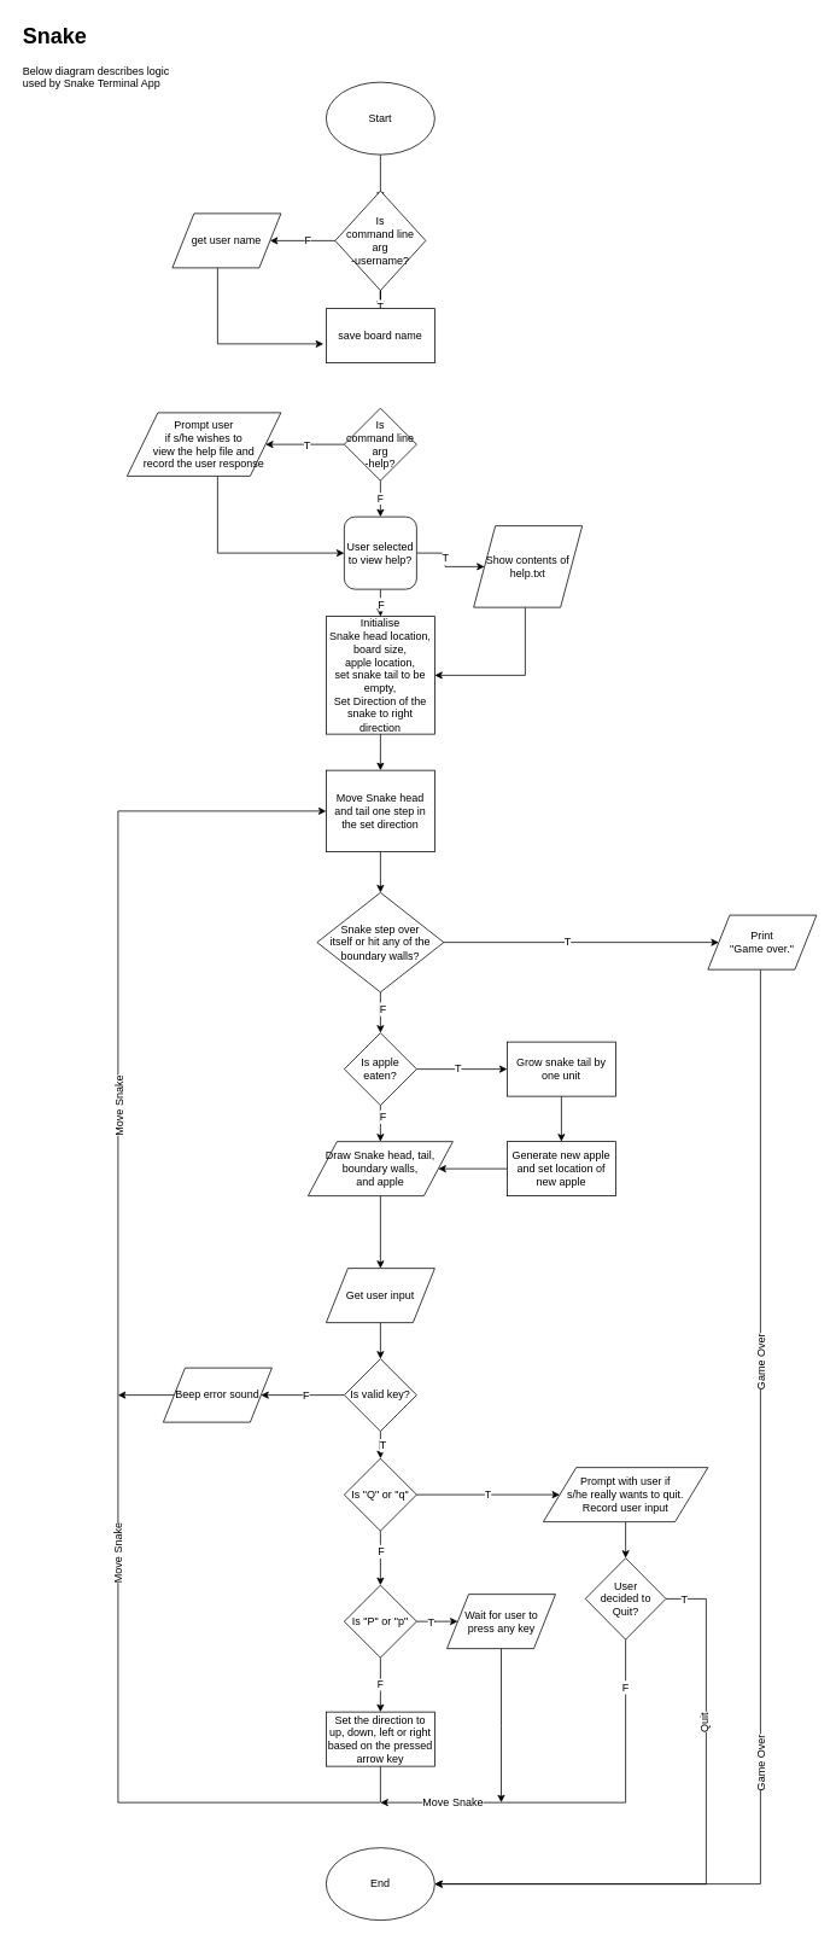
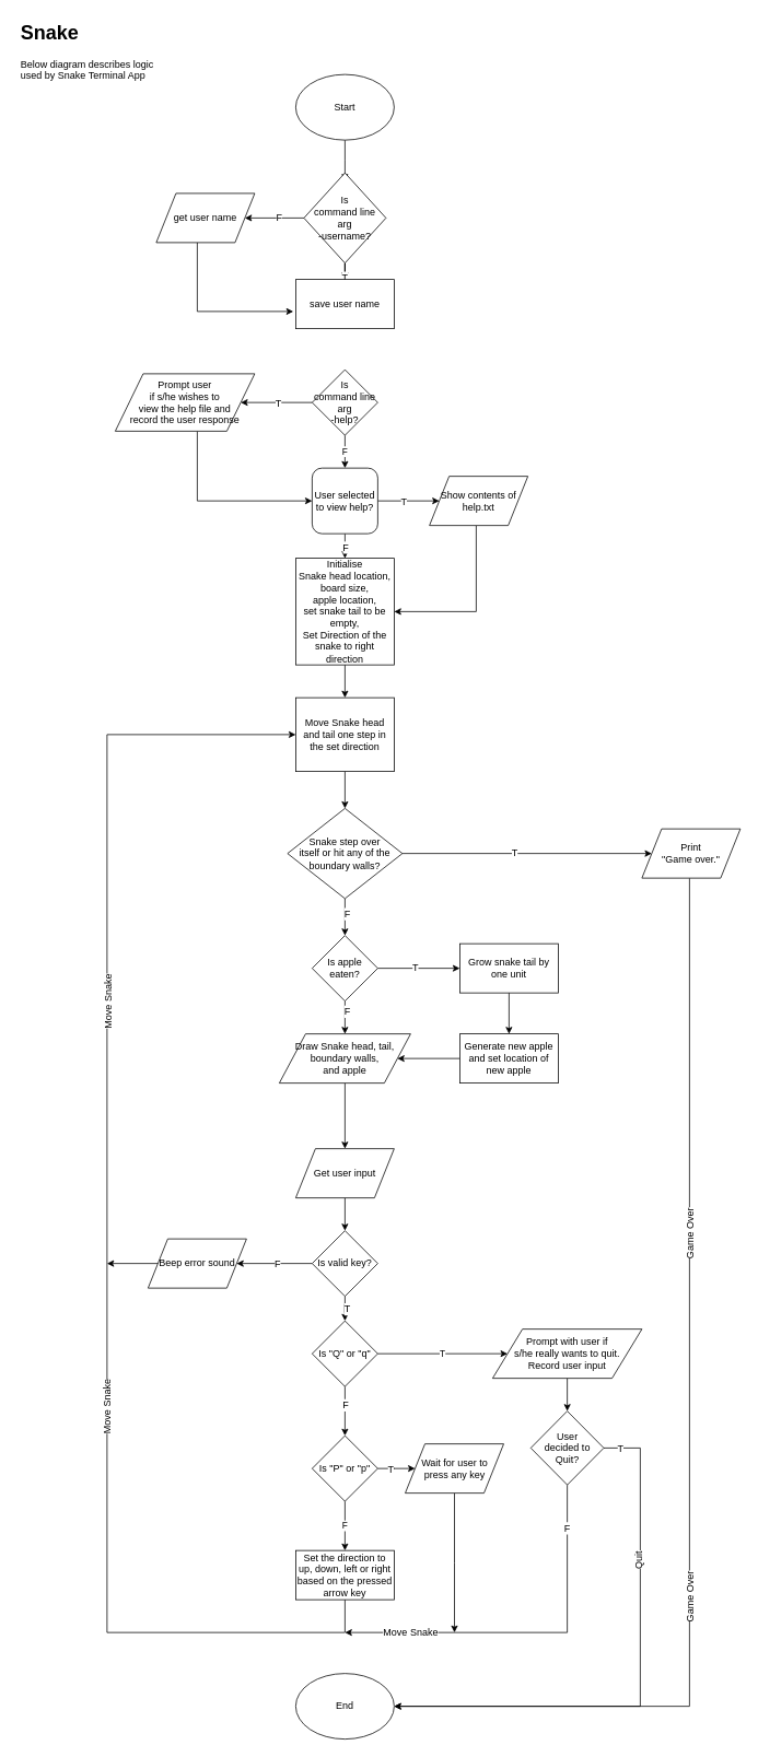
  <mxCell id="0" />
  <mxCell id="1" parent="0" />
  <mxCell id="2" value="" style="edgeStyle=orthogonalEdgeStyle;rounded=0;orthogonalLoop=1;jettySize=auto;html=1;" parent="1" source="3" edge="1"><mxGeometry relative="1" as="geometry"><mxPoint x="420" y="220" as="targetPoint" /></mxGeometry></mxCell>
  <mxCell id="3" value="Start" style="ellipse;whiteSpace=wrap;html=1;" parent="1" vertex="1"><mxGeometry x="360" y="90" width="120" height="80" as="geometry" /></mxCell>
  <mxCell id="4" value="" style="edgeStyle=orthogonalEdgeStyle;rounded=0;orthogonalLoop=1;jettySize=auto;html=1;" parent="1" source="8" target="10" edge="1"><mxGeometry relative="1" as="geometry" /></mxCell>
  <mxCell id="5" value="F" style="text;html=1;resizable=0;points=[];align=center;verticalAlign=middle;labelBackgroundColor=#ffffff;" parent="4" vertex="1" connectable="0"><mxGeometry x="-0.146" y="-1" relative="1" as="geometry"><mxPoint as="offset" /></mxGeometry></mxCell>
  <mxCell id="6" value="" style="edgeStyle=orthogonalEdgeStyle;rounded=0;orthogonalLoop=1;jettySize=auto;html=1;" parent="1" source="8" target="11" edge="1"><mxGeometry relative="1" as="geometry" /></mxCell>
  <mxCell id="7" value="T" style="text;html=1;resizable=0;points=[];align=center;verticalAlign=middle;labelBackgroundColor=#ffffff;" parent="6" vertex="1" connectable="0"><mxGeometry x="-0.25" y="1" relative="1" as="geometry"><mxPoint as="offset" /></mxGeometry></mxCell>
  <mxCell id="8" value="Is&lt;br&gt;command line &lt;br&gt;arg &lt;br&gt;-username?" style="rhombus;whiteSpace=wrap;html=1;" parent="1" vertex="1"><mxGeometry x="370" y="210" width="100" height="110" as="geometry" /></mxCell>
  <mxCell id="9" style="edgeStyle=orthogonalEdgeStyle;rounded=0;orthogonalLoop=1;jettySize=auto;html=1;entryX=-0.025;entryY=0.65;entryDx=0;entryDy=0;entryPerimeter=0;" parent="1" source="10" target="11" edge="1"><mxGeometry relative="1" as="geometry"><Array as="points"><mxPoint x="240" y="379" /></Array></mxGeometry></mxCell>
  <mxCell id="10" value="get user name" style="shape=parallelogram;perimeter=parallelogramPerimeter;whiteSpace=wrap;html=1;" parent="1" vertex="1"><mxGeometry x="190" y="235" width="120" height="60" as="geometry" /></mxCell>
- <mxCell id="11" value="save board name" style="rounded=0;whiteSpace=wrap;html=1;" parent="1" vertex="1"><mxGeometry x="360" y="340" width="120" height="60" as="geometry" /></mxCell>
+ <mxCell id="11" value="save user name" style="rounded=0;whiteSpace=wrap;html=1;" parent="1" vertex="1"><mxGeometry x="360" y="340" width="120" height="60" as="geometry" /></mxCell>
  <mxCell id="12" value="" style="edgeStyle=orthogonalEdgeStyle;rounded=0;orthogonalLoop=1;jettySize=auto;html=1;" parent="1" source="13" target="15" edge="1"><mxGeometry relative="1" as="geometry" /></mxCell>
  <mxCell id="13" value="Initialise &lt;br&gt;Snake head location, board size,&lt;br&gt;apple location, &lt;br&gt;set snake tail to be empty,&lt;br&gt;Set Direction of the snake to right direction" style="rounded=0;whiteSpace=wrap;html=1;" parent="1" vertex="1"><mxGeometry x="360" y="680" width="120" height="130" as="geometry" /></mxCell>
  <mxCell id="14" value="" style="edgeStyle=orthogonalEdgeStyle;rounded=0;orthogonalLoop=1;jettySize=auto;html=1;" parent="1" source="15" target="45" edge="1"><mxGeometry relative="1" as="geometry" /></mxCell>
  <mxCell id="15" value="Move Snake head and tail one step in the set direction" style="rounded=0;whiteSpace=wrap;html=1;" parent="1" vertex="1"><mxGeometry x="360" y="850" width="120" height="90" as="geometry" /></mxCell>
  <mxCell id="16" value="" style="edgeStyle=orthogonalEdgeStyle;rounded=0;orthogonalLoop=1;jettySize=auto;html=1;" parent="1" edge="1"><mxGeometry relative="1" as="geometry"><mxPoint x="678" y="2040" as="sourcePoint" /></mxGeometry></mxCell>
  <mxCell id="17" value="T" style="text;html=1;resizable=0;points=[];align=center;verticalAlign=middle;labelBackgroundColor=#ffffff;" parent="16" vertex="1" connectable="0"><mxGeometry x="-0.36" relative="1" as="geometry"><mxPoint as="offset" /></mxGeometry></mxCell>
  <mxCell id="18" value="End" style="ellipse;whiteSpace=wrap;html=1;" parent="1" vertex="1"><mxGeometry x="360" y="2040" width="120" height="80" as="geometry" /></mxCell>
  <mxCell id="19" value="F" style="edgeStyle=orthogonalEdgeStyle;rounded=0;orthogonalLoop=1;jettySize=auto;html=1;" parent="1" source="22" target="27" edge="1"><mxGeometry relative="1" as="geometry" /></mxCell>
  <mxCell id="20" value="" style="edgeStyle=orthogonalEdgeStyle;rounded=0;orthogonalLoop=1;jettySize=auto;html=1;" parent="1" source="22" target="29" edge="1"><mxGeometry relative="1" as="geometry" /></mxCell>
  <mxCell id="21" value="T" style="text;html=1;resizable=0;points=[];align=center;verticalAlign=middle;labelBackgroundColor=#ffffff;" parent="20" vertex="1" connectable="0"><mxGeometry x="-0.043" y="1" relative="1" as="geometry"><mxPoint as="offset" /></mxGeometry></mxCell>
  <mxCell id="22" value="Is &lt;br&gt;command line arg &lt;br&gt;-help?" style="rhombus;whiteSpace=wrap;html=1;" parent="1" vertex="1"><mxGeometry x="380" y="450" width="80" height="80" as="geometry" /></mxCell>
  <mxCell id="23" value="" style="edgeStyle=orthogonalEdgeStyle;rounded=0;orthogonalLoop=1;jettySize=auto;html=1;" parent="1" source="27" target="31" edge="1"><mxGeometry relative="1" as="geometry" /></mxCell>
  <mxCell id="24" value="T" style="text;html=1;resizable=0;points=[];align=center;verticalAlign=middle;labelBackgroundColor=#ffffff;" parent="23" vertex="1" connectable="0"><mxGeometry x="-0.173" relative="1" as="geometry"><mxPoint as="offset" /></mxGeometry></mxCell>
  <mxCell id="25" value="" style="edgeStyle=orthogonalEdgeStyle;rounded=0;orthogonalLoop=1;jettySize=auto;html=1;" parent="1" source="27" target="13" edge="1"><mxGeometry relative="1" as="geometry" /></mxCell>
  <mxCell id="26" value="F" style="text;html=1;resizable=0;points=[];align=center;verticalAlign=middle;labelBackgroundColor=#ffffff;" parent="25" vertex="1" connectable="0"><mxGeometry x="-0.36" relative="1" as="geometry"><mxPoint as="offset" /></mxGeometry></mxCell>
  <mxCell id="27" value="User selected to view help?" style="whiteSpace=wrap;html=1;rounded=1;" parent="1" vertex="1"><mxGeometry x="380" y="570" width="80" height="80" as="geometry" /></mxCell>
  <mxCell id="28" style="edgeStyle=orthogonalEdgeStyle;rounded=0;orthogonalLoop=1;jettySize=auto;html=1;entryX=0;entryY=0.5;entryDx=0;entryDy=0;" parent="1" source="29" target="27" edge="1"><mxGeometry relative="1" as="geometry"><Array as="points"><mxPoint x="240" y="610" /></Array></mxGeometry></mxCell>
  <mxCell id="29" value="Prompt user &lt;br&gt;if s/he wishes to &lt;br&gt;view the help file and&lt;br&gt;record the user response" style="shape=parallelogram;perimeter=parallelogramPerimeter;whiteSpace=wrap;html=1;" parent="1" vertex="1"><mxGeometry x="140" y="455" width="170" height="70" as="geometry" /></mxCell>
  <mxCell id="30" style="edgeStyle=orthogonalEdgeStyle;rounded=0;orthogonalLoop=1;jettySize=auto;html=1;entryX=1;entryY=0.5;entryDx=0;entryDy=0;" parent="1" source="31" target="13" edge="1"><mxGeometry relative="1" as="geometry"><Array as="points"><mxPoint x="580" y="745" /></Array></mxGeometry></mxCell>
- <mxCell id="31" value="Show contents of help.txt" style="shape=parallelogram;perimeter=parallelogramPerimeter;whiteSpace=wrap;html=1;" parent="1" vertex="1"><mxGeometry x="523" y="580" width="120" height="90" as="geometry" /></mxCell>
+ <mxCell id="31" value="Show contents of help.txt" style="shape=parallelogram;perimeter=parallelogramPerimeter;whiteSpace=wrap;html=1;" parent="1" vertex="1"><mxGeometry x="523" y="580" width="120" height="60" as="geometry" /></mxCell>
  <mxCell id="32" value="" style="edgeStyle=orthogonalEdgeStyle;rounded=0;orthogonalLoop=1;jettySize=auto;html=1;" parent="1" source="36" target="38" edge="1"><mxGeometry relative="1" as="geometry" /></mxCell>
  <mxCell id="33" value="T" style="text;html=1;resizable=0;points=[];align=center;verticalAlign=middle;labelBackgroundColor=#ffffff;" parent="32" vertex="1" connectable="0"><mxGeometry x="-0.1" y="2" relative="1" as="geometry"><mxPoint as="offset" /></mxGeometry></mxCell>
  <mxCell id="34" value="" style="edgeStyle=orthogonalEdgeStyle;rounded=0;orthogonalLoop=1;jettySize=auto;html=1;" parent="1" source="36" target="47" edge="1"><mxGeometry relative="1" as="geometry" /></mxCell>
  <mxCell id="35" value="F" style="text;html=1;resizable=0;points=[];align=center;verticalAlign=middle;labelBackgroundColor=#ffffff;" parent="34" vertex="1" connectable="0"><mxGeometry x="-0.4" y="2" relative="1" as="geometry"><mxPoint as="offset" /></mxGeometry></mxCell>
  <mxCell id="36" value="Is apple eaten?" style="rhombus;whiteSpace=wrap;html=1;" parent="1" vertex="1"><mxGeometry x="380" y="1140" width="80" height="80" as="geometry" /></mxCell>
  <mxCell id="37" value="" style="edgeStyle=orthogonalEdgeStyle;rounded=0;orthogonalLoop=1;jettySize=auto;html=1;" parent="1" source="38" target="40" edge="1"><mxGeometry relative="1" as="geometry" /></mxCell>
  <mxCell id="38" value="Grow snake tail by one unit" style="rounded=0;whiteSpace=wrap;html=1;" parent="1" vertex="1"><mxGeometry x="560" y="1150" width="120" height="60" as="geometry" /></mxCell>
  <mxCell id="39" value="" style="edgeStyle=orthogonalEdgeStyle;rounded=0;orthogonalLoop=1;jettySize=auto;html=1;" parent="1" source="40" target="47" edge="1"><mxGeometry relative="1" as="geometry" /></mxCell>
  <mxCell id="40" value="Generate new apple and set location of new apple" style="rounded=0;whiteSpace=wrap;html=1;" parent="1" vertex="1"><mxGeometry x="560" y="1260" width="120" height="60" as="geometry" /></mxCell>
  <mxCell id="41" value="" style="edgeStyle=orthogonalEdgeStyle;rounded=0;orthogonalLoop=1;jettySize=auto;html=1;" parent="1" source="45" target="36" edge="1"><mxGeometry relative="1" as="geometry" /></mxCell>
  <mxCell id="42" value="F" style="text;html=1;resizable=0;points=[];align=center;verticalAlign=middle;labelBackgroundColor=#ffffff;" parent="41" vertex="1" connectable="0"><mxGeometry x="-0.2" y="2" relative="1" as="geometry"><mxPoint as="offset" /></mxGeometry></mxCell>
  <mxCell id="43" value="" style="edgeStyle=orthogonalEdgeStyle;rounded=0;orthogonalLoop=1;jettySize=auto;html=1;" parent="1" source="45" target="83" edge="1"><mxGeometry relative="1" as="geometry" /></mxCell>
  <mxCell id="44" value="T" style="text;html=1;resizable=0;points=[];align=center;verticalAlign=middle;labelBackgroundColor=#ffffff;" parent="43" vertex="1" connectable="0"><mxGeometry x="-0.105" y="1" relative="1" as="geometry"><mxPoint as="offset" /></mxGeometry></mxCell>
  <mxCell id="45" value="Snake step over &lt;br&gt;itself or hit any of the boundary walls?" style="rhombus;whiteSpace=wrap;html=1;" parent="1" vertex="1"><mxGeometry x="350" y="985" width="140" height="110" as="geometry" /></mxCell>
  <mxCell id="46" value="" style="edgeStyle=orthogonalEdgeStyle;rounded=0;orthogonalLoop=1;jettySize=auto;html=1;" parent="1" source="47" target="49" edge="1"><mxGeometry relative="1" as="geometry" /></mxCell>
  <mxCell id="47" value="Draw Snake head, tail, boundary walls,&lt;br&gt;and apple" style="shape=parallelogram;perimeter=parallelogramPerimeter;whiteSpace=wrap;html=1;" parent="1" vertex="1"><mxGeometry x="340" y="1260" width="160" height="60" as="geometry" /></mxCell>
  <mxCell id="48" value="" style="edgeStyle=orthogonalEdgeStyle;rounded=0;orthogonalLoop=1;jettySize=auto;html=1;" parent="1" source="49" target="54" edge="1"><mxGeometry relative="1" as="geometry" /></mxCell>
  <mxCell id="49" value="Get user input" style="shape=parallelogram;perimeter=parallelogramPerimeter;whiteSpace=wrap;html=1;" parent="1" vertex="1"><mxGeometry x="360" y="1400" width="120" height="60" as="geometry" /></mxCell>
  <mxCell id="50" value="" style="edgeStyle=orthogonalEdgeStyle;rounded=0;orthogonalLoop=1;jettySize=auto;html=1;" parent="1" source="54" target="58" edge="1"><mxGeometry relative="1" as="geometry" /></mxCell>
  <mxCell id="51" value="T" style="text;html=1;resizable=0;points=[];align=center;verticalAlign=middle;labelBackgroundColor=#ffffff;" parent="50" vertex="1" connectable="0"><mxGeometry x="0.4" y="2" relative="1" as="geometry"><mxPoint as="offset" /></mxGeometry></mxCell>
  <mxCell id="52" value="" style="edgeStyle=orthogonalEdgeStyle;rounded=0;orthogonalLoop=1;jettySize=auto;html=1;" parent="1" source="54" target="60" edge="1"><mxGeometry relative="1" as="geometry" /></mxCell>
  <mxCell id="53" value="F" style="text;html=1;resizable=0;points=[];align=center;verticalAlign=middle;labelBackgroundColor=#ffffff;" parent="52" vertex="1" connectable="0"><mxGeometry x="-0.065" relative="1" as="geometry"><mxPoint as="offset" /></mxGeometry></mxCell>
  <mxCell id="54" value="Is valid key?" style="rhombus;whiteSpace=wrap;html=1;" parent="1" vertex="1"><mxGeometry x="380" y="1500" width="80" height="80" as="geometry" /></mxCell>
  <mxCell id="55" value="T" style="edgeStyle=orthogonalEdgeStyle;rounded=0;orthogonalLoop=1;jettySize=auto;html=1;" parent="1" source="58" target="62" edge="1"><mxGeometry relative="1" as="geometry" /></mxCell>
  <mxCell id="56" value="" style="edgeStyle=orthogonalEdgeStyle;rounded=0;orthogonalLoop=1;jettySize=auto;html=1;" parent="1" source="58" target="73" edge="1"><mxGeometry relative="1" as="geometry" /></mxCell>
  <mxCell id="57" value="F" style="text;html=1;resizable=0;points=[];align=center;verticalAlign=middle;labelBackgroundColor=#ffffff;" parent="56" vertex="1" connectable="0"><mxGeometry x="-0.267" relative="1" as="geometry"><mxPoint as="offset" /></mxGeometry></mxCell>
  <mxCell id="58" value="Is &quot;Q&quot; or &quot;q&quot;" style="rhombus;whiteSpace=wrap;html=1;" parent="1" vertex="1"><mxGeometry x="380" y="1610" width="80" height="80" as="geometry" /></mxCell>
  <mxCell id="59" style="edgeStyle=orthogonalEdgeStyle;rounded=0;orthogonalLoop=1;jettySize=auto;html=1;" parent="1" source="60" edge="1"><mxGeometry relative="1" as="geometry"><mxPoint x="130" y="1540" as="targetPoint" /></mxGeometry></mxCell>
  <mxCell id="60" value="Beep error sound" style="shape=parallelogram;perimeter=parallelogramPerimeter;whiteSpace=wrap;html=1;" parent="1" vertex="1"><mxGeometry x="180" y="1510" width="120" height="60" as="geometry" /></mxCell>
  <mxCell id="61" value="" style="edgeStyle=orthogonalEdgeStyle;rounded=0;orthogonalLoop=1;jettySize=auto;html=1;" parent="1" source="62" target="69" edge="1"><mxGeometry relative="1" as="geometry" /></mxCell>
  <mxCell id="62" value="&lt;span style=&quot;white-space: normal&quot;&gt;Prompt with user if &lt;br&gt;s/he really wants to quit.&lt;/span&gt;&lt;br style=&quot;white-space: normal&quot;&gt;&lt;span style=&quot;white-space: normal&quot;&gt;Record user input&lt;/span&gt;" style="shape=parallelogram;perimeter=parallelogramPerimeter;whiteSpace=wrap;html=1;" parent="1" vertex="1"><mxGeometry x="600" y="1620" width="182" height="60" as="geometry" /></mxCell>
  <mxCell id="63" style="edgeStyle=orthogonalEdgeStyle;rounded=0;orthogonalLoop=1;jettySize=auto;html=1;" parent="1" source="69" edge="1"><mxGeometry relative="1" as="geometry"><mxPoint x="420" y="1990" as="targetPoint" /><Array as="points"><mxPoint x="691" y="1990" /></Array></mxGeometry></mxCell>
  <mxCell id="64" value="Move Snake" style="text;html=1;resizable=0;points=[];align=center;verticalAlign=middle;labelBackgroundColor=#ffffff;" parent="63" vertex="1" connectable="0"><mxGeometry x="0.65" y="-1" relative="1" as="geometry"><mxPoint as="offset" /></mxGeometry></mxCell>
  <mxCell id="65" value="F" style="text;html=1;resizable=0;points=[];align=center;verticalAlign=middle;labelBackgroundColor=#ffffff;" parent="63" vertex="1" connectable="0"><mxGeometry x="-0.769" y="-1" relative="1" as="geometry"><mxPoint as="offset" /></mxGeometry></mxCell>
  <mxCell id="66" style="edgeStyle=orthogonalEdgeStyle;rounded=0;orthogonalLoop=1;jettySize=auto;html=1;entryX=1;entryY=0.5;entryDx=0;entryDy=0;" parent="1" source="69" target="18" edge="1"><mxGeometry relative="1" as="geometry"><Array as="points"><mxPoint x="780" y="1765" /><mxPoint x="780" y="2080" /></Array></mxGeometry></mxCell>
  <mxCell id="67" value="T" style="text;html=1;resizable=0;points=[];align=center;verticalAlign=middle;labelBackgroundColor=#ffffff;" parent="66" vertex="1" connectable="0"><mxGeometry x="-0.938" relative="1" as="geometry"><mxPoint as="offset" /></mxGeometry></mxCell>
  <mxCell id="68" value="Quit" style="text;html=1;resizable=0;points=[];align=center;verticalAlign=middle;labelBackgroundColor=#ffffff;rotation=-90;" parent="66" vertex="1" connectable="0"><mxGeometry x="-0.444" y="-2" relative="1" as="geometry"><mxPoint as="offset" /></mxGeometry></mxCell>
  <mxCell id="69" value="User &lt;br&gt;decided to Quit?" style="rhombus;whiteSpace=wrap;html=1;" parent="1" vertex="1"><mxGeometry x="646.5" y="1720" width="89" height="90" as="geometry" /></mxCell>
  <mxCell id="70" value="" style="edgeStyle=orthogonalEdgeStyle;rounded=0;orthogonalLoop=1;jettySize=auto;html=1;" parent="1" source="73" target="75" edge="1"><mxGeometry relative="1" as="geometry" /></mxCell>
  <mxCell id="71" value="T" style="text;html=1;resizable=0;points=[];align=center;verticalAlign=middle;labelBackgroundColor=#ffffff;" parent="70" vertex="1" connectable="0"><mxGeometry x="-0.026" relative="1" as="geometry"><mxPoint as="offset" /></mxGeometry></mxCell>
  <mxCell id="72" value="F" style="edgeStyle=orthogonalEdgeStyle;rounded=0;orthogonalLoop=1;jettySize=auto;html=1;" parent="1" source="73" target="79" edge="1"><mxGeometry relative="1" as="geometry" /></mxCell>
  <mxCell id="73" value="Is &quot;P&quot; or &quot;p&quot;" style="rhombus;whiteSpace=wrap;html=1;" parent="1" vertex="1"><mxGeometry x="380" y="1750" width="80" height="80" as="geometry" /></mxCell>
  <mxCell id="74" style="edgeStyle=orthogonalEdgeStyle;rounded=0;orthogonalLoop=1;jettySize=auto;html=1;" parent="1" source="75" edge="1"><mxGeometry relative="1" as="geometry"><mxPoint x="553.5" y="1990" as="targetPoint" /></mxGeometry></mxCell>
  <mxCell id="75" value="Wait for user to&lt;br&gt;press any key" style="shape=parallelogram;perimeter=parallelogramPerimeter;whiteSpace=wrap;html=1;" parent="1" vertex="1"><mxGeometry x="493.5" y="1760" width="120" height="60" as="geometry" /></mxCell>
  <mxCell id="76" style="edgeStyle=orthogonalEdgeStyle;rounded=0;orthogonalLoop=1;jettySize=auto;html=1;entryX=0;entryY=0.5;entryDx=0;entryDy=0;" parent="1" source="79" target="15" edge="1"><mxGeometry relative="1" as="geometry"><Array as="points"><mxPoint x="420" y="1990" /><mxPoint x="130" y="1990" /><mxPoint x="130" y="895" /></Array></mxGeometry></mxCell>
  <mxCell id="77" value="Move Snake" style="text;html=1;resizable=0;points=[];align=center;verticalAlign=middle;labelBackgroundColor=#ffffff;direction=south;rotation=-90;" parent="76" vertex="1" connectable="0"><mxGeometry x="0.327" y="-1" relative="1" as="geometry"><mxPoint as="offset" /></mxGeometry></mxCell>
  <mxCell id="78" value="Move Snake" style="text;html=1;resizable=0;points=[];align=center;verticalAlign=middle;labelBackgroundColor=#ffffff;rotation=-90;" parent="76" vertex="1" connectable="0"><mxGeometry x="-0.27" relative="1" as="geometry"><mxPoint as="offset" /></mxGeometry></mxCell>
  <mxCell id="79" value="Set the direction to up, down, left or right based on the pressed&lt;br&gt;arrow key" style="rounded=0;whiteSpace=wrap;html=1;" parent="1" vertex="1"><mxGeometry x="360" y="1890" width="120" height="60" as="geometry" /></mxCell>
  <mxCell id="80" style="edgeStyle=orthogonalEdgeStyle;rounded=0;orthogonalLoop=1;jettySize=auto;html=1;entryX=1;entryY=0.5;entryDx=0;entryDy=0;" parent="1" source="83" target="18" edge="1"><mxGeometry relative="1" as="geometry"><Array as="points"><mxPoint x="840" y="2080" /></Array></mxGeometry></mxCell>
  <mxCell id="81" value="Game Over" style="text;html=1;resizable=0;points=[];align=center;verticalAlign=middle;labelBackgroundColor=#ffffff;rotation=-90;" parent="80" vertex="1" connectable="0"><mxGeometry x="-0.365" relative="1" as="geometry"><mxPoint as="offset" /></mxGeometry></mxCell>
  <mxCell id="82" value="Game Over" style="text;html=1;resizable=0;points=[];align=center;verticalAlign=middle;labelBackgroundColor=#ffffff;rotation=-90;" parent="80" vertex="1" connectable="0"><mxGeometry x="0.282" relative="1" as="geometry"><mxPoint as="offset" /></mxGeometry></mxCell>
  <mxCell id="83" value="Print&lt;br&gt;&quot;Game over.&quot;" style="shape=parallelogram;perimeter=parallelogramPerimeter;whiteSpace=wrap;html=1;" parent="1" vertex="1"><mxGeometry x="782" y="1010" width="120" height="60" as="geometry" /></mxCell>
  <mxCell id="84" value="&lt;h1&gt;Snake&lt;/h1&gt;&lt;p&gt;Below diagram describes logic used by Snake Terminal App&lt;/p&gt;" style="text;html=1;strokeColor=none;fillColor=none;spacing=5;spacingTop=-20;whiteSpace=wrap;overflow=hidden;rounded=0;" parent="1" vertex="1"><mxGeometry x="20" y="20" width="190" height="120" as="geometry" /></mxCell>
